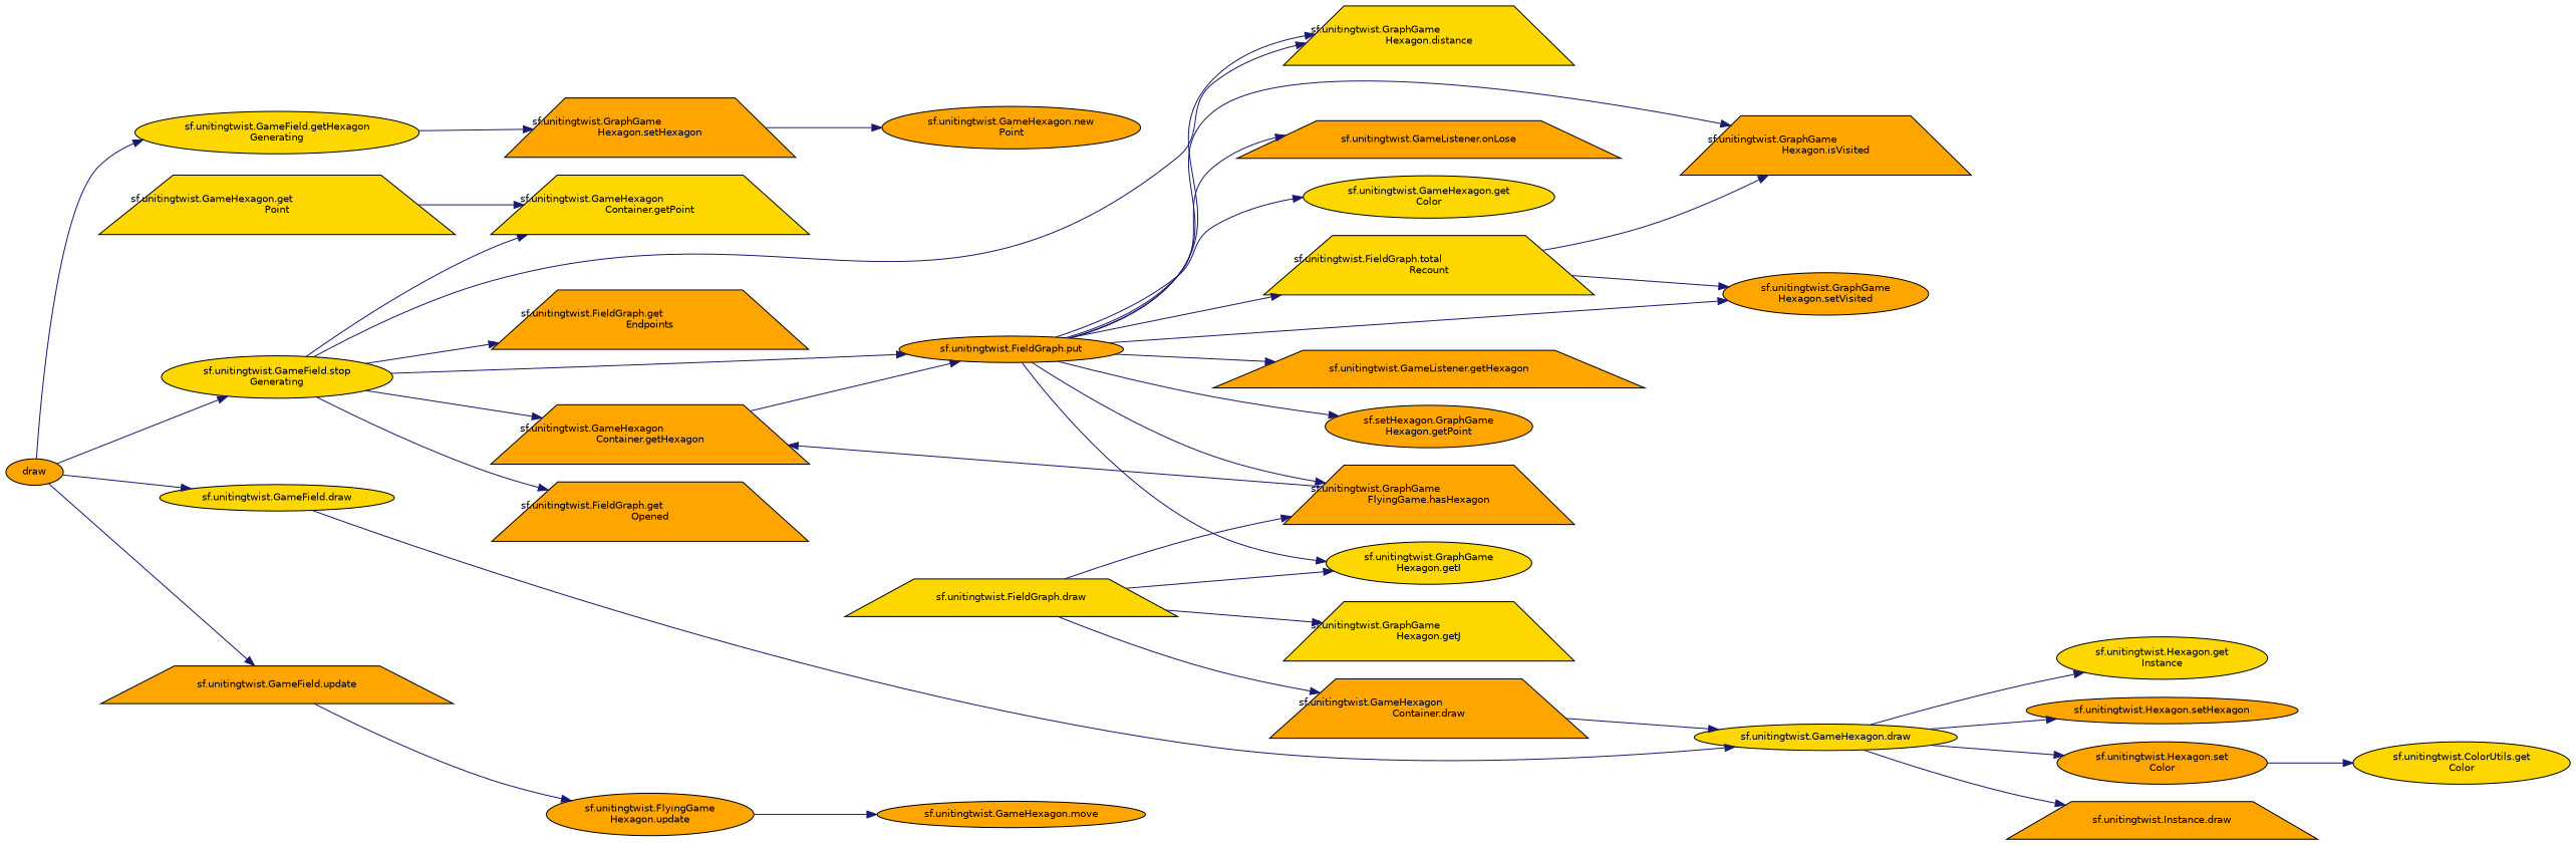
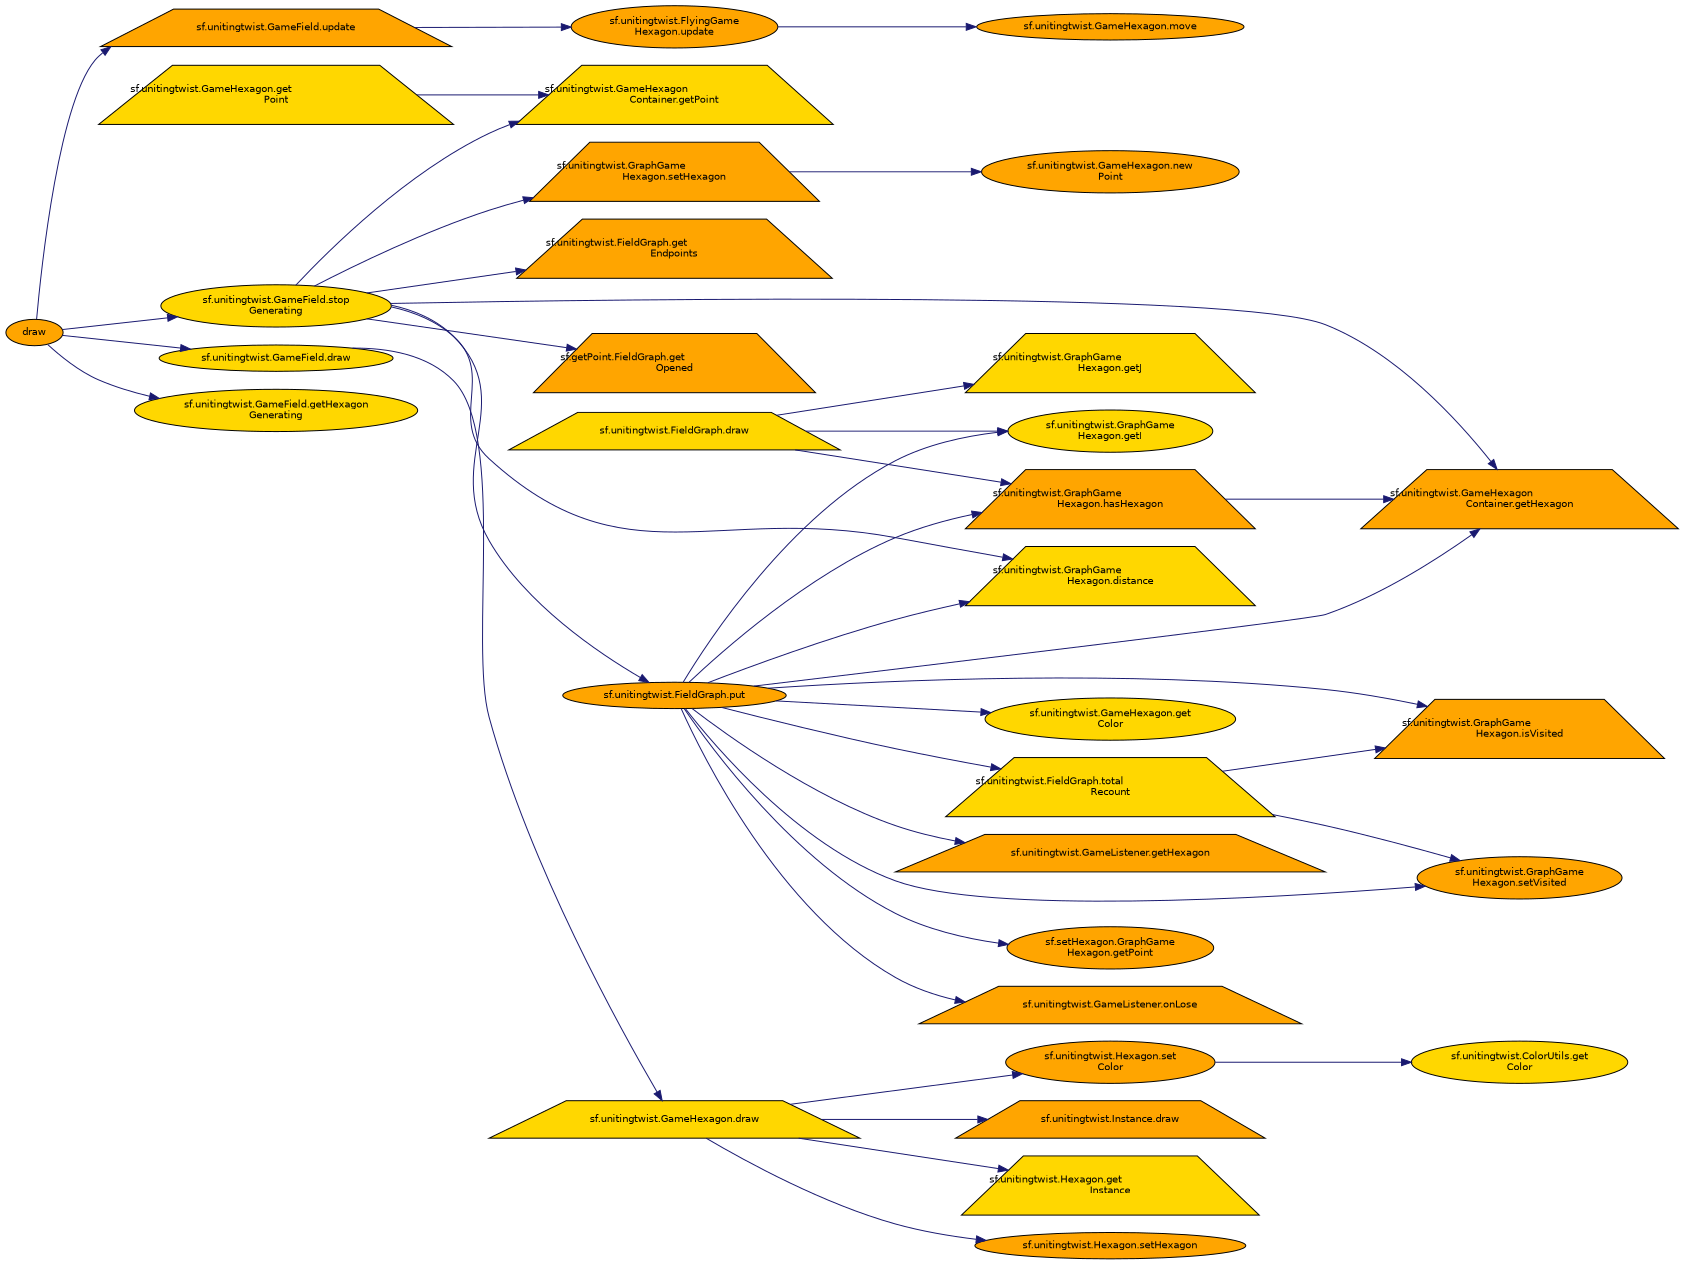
  digraph {
    rankdir=LR
    node [color=black fillcolor=orange fontname=Helvetica fontsize=10 shape=trapezium style=filled]
    edge [color=midnightblue fontname=Helvetica fontsize=10 labelfontname=Helvetica labelfontsize=10 style=solid]
    n1 [fontcolor=black height=0.2 label=draw shape=ellipse width=0.4]
    n2 [fillcolor=gold height=0.2 label="sf.unitingtwist.GameField.draw" shape=ellipse width=0.4]
    n3 [height=0.2 label="sf.unitingtwist.GameField.update" width=0.4]
    n4 [fillcolor=gold height=0.2 label="sf.unitingtwist.GameField.getHexagon\lGenerating" shape=ellipse width=0.4]
    n5 [fillcolor=gold height=0.2 label="sf.unitingtwist.GameField.stop\lGenerating" shape=ellipse width=0.4]
-   n6 [fillcolor=gold height=0.2 label="sf.unitingtwist.GameHexagon.draw" shape=ellipse width=0.4]
+   n6 [fillcolor=gold height=0.2 label="sf.unitingtwist.GameHexagon.draw" width=0.4]
    n7 [height=0.2 label="sf.unitingtwist.FlyingGame\lHexagon.update" shape=ellipse width=0.4]
    n8 [height=0.2 label="sf.unitingtwist.GameHexagon\lContainer.getHexagon" width=0.4]
    n9 [height=0.2 label="sf.unitingtwist.FieldGraph.get\lEndpoints" width=0.4]
    n10 [fillcolor=gold height=0.2 label="sf.unitingtwist.GraphGame\lHexagon.distance" width=0.4]
    n11 [fillcolor=gold height=0.2 label="sf.unitingtwist.GameHexagon\lContainer.getPoint" width=0.4]
-   n12 [height=0.2 label="sf.unitingtwist.FieldGraph.get\lOpened" width=0.4]
+   n12 [height=0.2 label="sf.getPoint.FieldGraph.get\lOpened" width=0.4]
    n13 [height=0.2 label="sf.unitingtwist.GraphGame\lHexagon.setHexagon" width=0.4]
    n14 [height=0.2 label="sf.unitingtwist.FieldGraph.put" shape=ellipse width=0.4]
    n15 [fillcolor=gold height=0.2 label="sf.unitingtwist.FieldGraph.draw" width=0.4]
-   n16 [height=0.2 label="sf.unitingtwist.GameHexagon\lContainer.draw" width=0.4]
    n17 [fillcolor=gold height=0.2 label="sf.unitingtwist.GraphGame\lHexagon.getI" shape=ellipse width=0.4]
    n18 [fillcolor=gold height=0.2 label="sf.unitingtwist.GraphGame\lHexagon.getJ" width=0.4]
-   n19 [height=0.2 label="sf.unitingtwist.GraphGame\lFlyingGame.hasHexagon" width=0.4]
-   n20 [fillcolor=gold height=0.2 label="sf.unitingtwist.Hexagon.get\lInstance" shape=ellipse width=0.4]
+   n19 [height=0.2 label="sf.unitingtwist.GraphGame\lHexagon.hasHexagon" width=0.4]
+   n20 [fillcolor=gold height=0.2 label="sf.unitingtwist.Hexagon.get\lInstance" width=0.4]
    n21 [height=0.2 label="sf.unitingtwist.Hexagon.setHexagon" shape=ellipse width=0.4]
    n22 [height=0.2 label="sf.unitingtwist.Hexagon.set\lColor" shape=ellipse width=0.4]
    n23 [height=0.2 label="sf.unitingtwist.Instance.draw" width=0.4]
    n24 [fillcolor=gold height=0.2 label="sf.unitingtwist.ColorUtils.get\lColor" shape=ellipse width=0.4]
    n25 [height=0.2 label="sf.unitingtwist.GameHexagon.move" shape=ellipse width=0.4]
    n26 [height=0.2 label="sf.unitingtwist.GameHexagon.new\lPoint" shape=ellipse width=0.4]
    n27 [fillcolor=gold height=0.2 label="sf.unitingtwist.GameHexagon.get\lColor" shape=ellipse width=0.4]
    n28 [height=0.2 label="sf.unitingtwist.GraphGame\lHexagon.isVisited" width=0.4]
    n29 [height=0.2 label="sf.unitingtwist.GraphGame\lHexagon.setVisited" shape=ellipse width=0.4]
    n30 [height=0.2 label="sf.unitingtwist.GameListener.getHexagon" width=0.4]
    n31 [height=0.2 label="sf.setHexagon.GraphGame\lHexagon.getPoint" shape=ellipse width=0.4]
    n32 [height=0.2 label="sf.unitingtwist.GameListener.onLose" width=0.4]
    n33 [fillcolor=gold height=0.2 label="sf.unitingtwist.FieldGraph.total\lRecount" width=0.4]
    n34 [fillcolor=gold height=0.2 label="sf.unitingtwist.GameHexagon.get\lPoint" width=0.4]
    n1 -> n2
    n1 -> n3
    n1 -> n4
    n1 -> n5
    n2 -> n6
    n3 -> n7
    n5 -> n8
    n5 -> n9
    n5 -> n10
    n5 -> n11
    n5 -> n12
-   n4 -> n13
+   n5 -> n13
    n5 -> n14
    n6 -> n20
    n6 -> n21
    n6 -> n22
    n6 -> n23
    n7 -> n25
    n13 -> n26
-   n8 -> n14
+   n14 -> n8
    n14 -> n10
    n14 -> n17
    n14 -> n19
    n14 -> n27
    n14 -> n28
    n14 -> n29
    n14 -> n30
    n14 -> n31
    n14 -> n32
    n14 -> n33
-   n15 -> n16
    n15 -> n17
    n15 -> n18
    n15 -> n19
-   n16 -> n6
    n19 -> n8
    n22 -> n24
    n33 -> n28
    n33 -> n29
    n34 -> n11
  }
